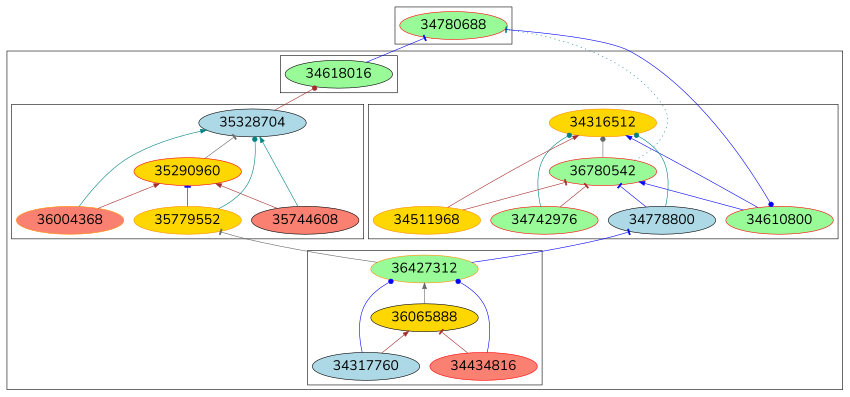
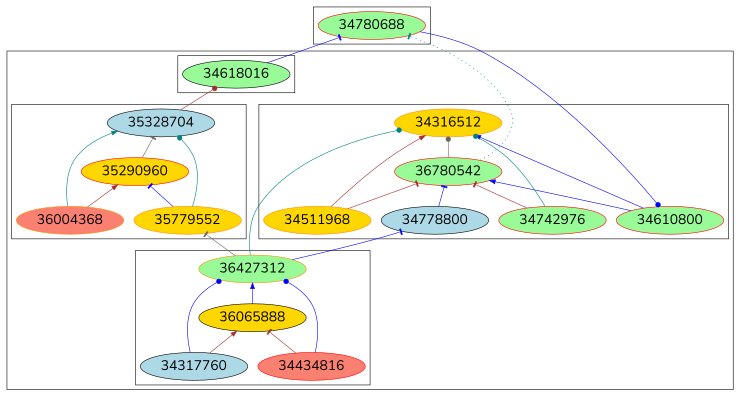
  digraph {
    fontname=Nunito
    fontsize=24
    rankdir=BT
    node [color=black fillcolor=palegreen fontname=Nunito fontsize=24 shape=ellipse style=filled]
    edge [arrowhead=tee color=blue constraint=true fontname=Nunito style=solid]
    36427312 [color=darkorange]
    36065888 [fillcolor=gold]
    34434816 [color=red fillcolor=salmon]
    34317760 [fillcolor=lightblue]
    35328704 [fillcolor=lightblue]
    35290960 [color=red fillcolor=gold]
-   35744608 [fillcolor=salmon]
    35779552 [color=darkorange fillcolor=gold]
    36004368 [color=darkorange fillcolor=salmon]
    34618016
    34316512 [color=darkorange fillcolor=gold]
    n12 [color=red label=36780542]
    34610800 [color=red]
    34778800 [fillcolor=lightblue]
    34742976 [color=red]
    34511968 [color=darkorange fillcolor=gold]
    34780688 [color=red]
    subgraph cluster_1 {
      subgraph cluster_2 {
        36427312
        36065888
        34434816
        34317760
      }
      subgraph cluster_3 {
        35328704
        35290960
-       35744608
        35779552
        36004368
      }
      subgraph cluster_4 {
        34618016
      }
      subgraph cluster_5 {
        34316512
        n12
        34610800
        34778800
        34742976
        34511968
      }
    }
    subgraph cluster_6 {
      34780688
    }
    36427312 -> 35779552 [color=gray40]
    36427312 -> 34778800
-   36065888 -> 36427312 [arrowhead=normal color=gray40]
+   36065888 -> 36427312 [arrowhead=normal]
    34434816 -> 36427312 [arrowhead=dot]
    34434816 -> 36065888 [color=brown]
    34317760 -> 36427312 [arrowhead=dot]
    34317760 -> 36065888 [arrowhead=normal color=brown]
    35328704 -> 34618016 [arrowhead=dot color=brown]
    35290960 -> 35328704 [color=gray40]
-   35744608 -> 35328704 [arrowhead=normal color=teal]
-   35744608 -> 35290960 [arrowhead=normal color=brown]
    35779552 -> 35328704 [arrowhead=dot color=teal]
    35779552 -> 35290960
    36004368 -> 35328704 [arrowhead=normal color=teal]
    36004368 -> 35290960 [arrowhead=normal color=brown]
    34618016 -> 34780688
    n12 -> 34316512 [arrowhead=dot color=gray40]
    n12 -> 34780688 [color=teal constraint=false style=dotted]
    34610800 -> 34316512 [arrowhead=normal]
    34610800 -> n12 [arrowhead=normal]
-   34778800 -> 34316512 [arrowhead=dot color=teal]
+   36427312 -> 34316512 [arrowhead=dot color=teal]
    34778800 -> n12
    34742976 -> 34316512 [arrowhead=dot color=teal]
    34742976 -> n12 [color=brown]
    34511968 -> 34316512 [arrowhead=normal color=brown]
    34511968 -> n12 [color=brown]
    34780688 -> 34610800 [arrowhead=dot]
  }
